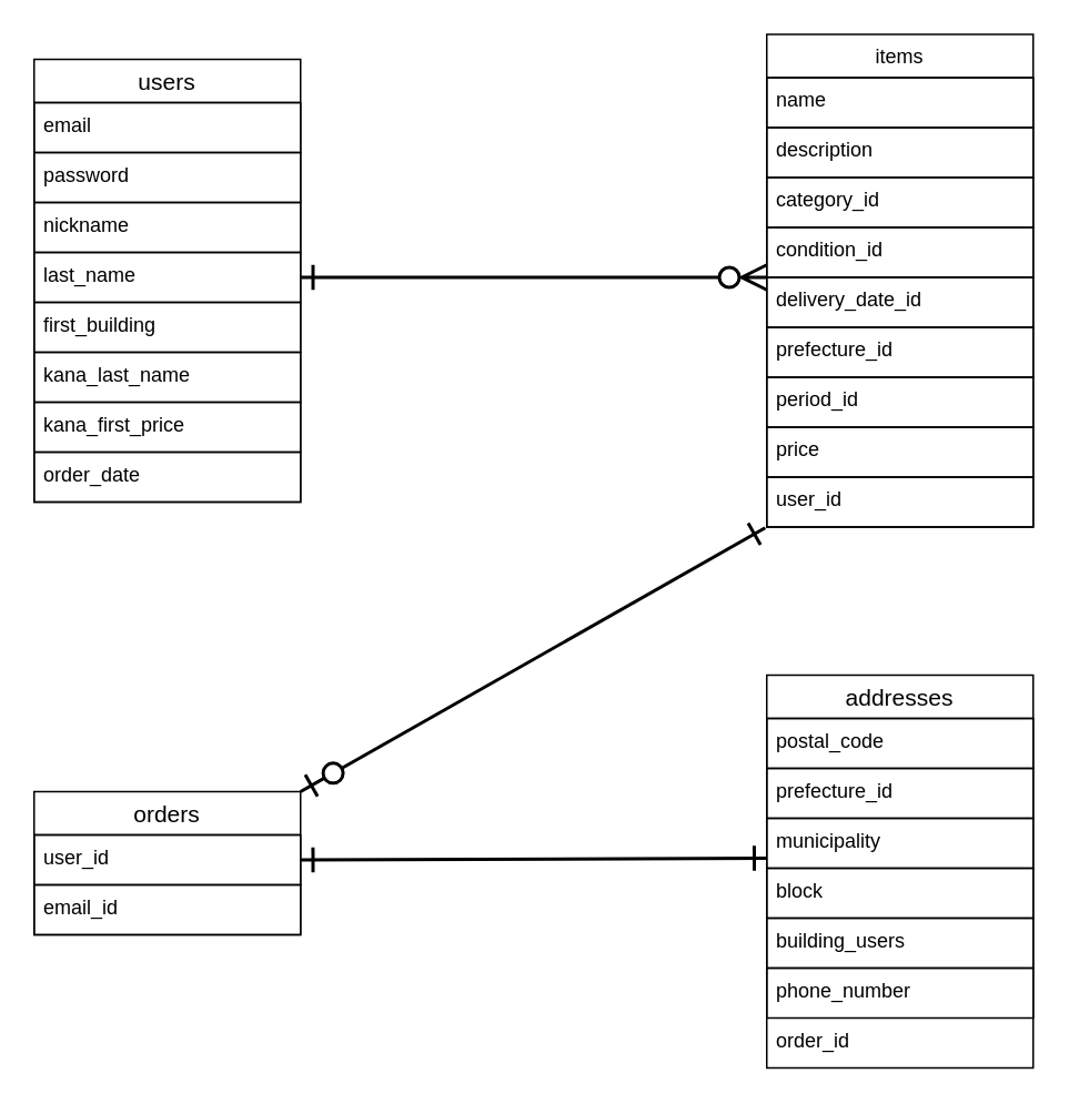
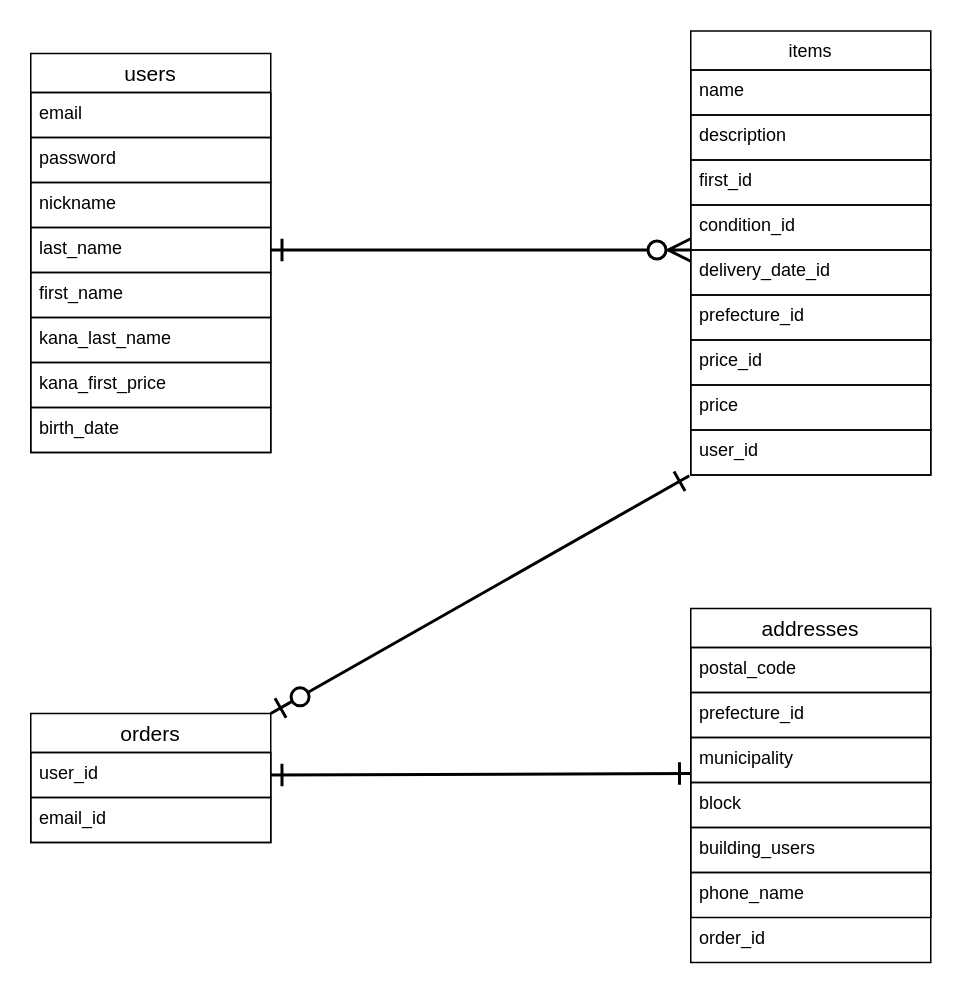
  <mxCell id="0" />
  <mxCell id="1" parent="0" />
  <mxCell id="2" value="users" style="swimlane;fontStyle=0;childLayout=stackLayout;horizontal=1;startSize=26;horizontalStack=0;resizeParent=1;resizeParentMax=0;resizeLast=0;collapsible=1;marginBottom=0;align=center;fontSize=14;" vertex="1" parent="1"><mxGeometry x="20" y="35" width="160" height="266" as="geometry" /></mxCell>
  <mxCell id="3" value="email" style="text;strokeColor=default;fillColor=none;spacingLeft=4;spacingRight=4;overflow=hidden;rotatable=0;points=[[0,0.5],[1,0.5]];portConstraint=eastwest;fontSize=12;" vertex="1" parent="2"><mxGeometry y="26" width="160" height="30" as="geometry" /></mxCell>
  <mxCell id="4" value="password" style="text;strokeColor=default;fillColor=none;spacingLeft=4;spacingRight=4;overflow=hidden;rotatable=0;points=[[0,0.5],[1,0.5]];portConstraint=eastwest;fontSize=12;" vertex="1" parent="2"><mxGeometry y="56" width="160" height="30" as="geometry" /></mxCell>
  <mxCell id="5" value="nickname" style="text;strokeColor=default;fillColor=none;spacingLeft=4;spacingRight=4;overflow=hidden;rotatable=0;points=[[0,0.5],[1,0.5]];portConstraint=eastwest;fontSize=12;" vertex="1" parent="2"><mxGeometry y="86" width="160" height="30" as="geometry" /></mxCell>
  <mxCell id="6" value="last_name" style="text;strokeColor=default;fillColor=none;spacingLeft=4;spacingRight=4;overflow=hidden;rotatable=0;points=[[0,0.5],[1,0.5]];portConstraint=eastwest;fontSize=12;" vertex="1" parent="2"><mxGeometry y="116" width="160" height="30" as="geometry" /></mxCell>
- <mxCell id="7" value="first_building" style="text;strokeColor=default;fillColor=none;spacingLeft=4;spacingRight=4;overflow=hidden;rotatable=0;points=[[0,0.5],[1,0.5]];portConstraint=eastwest;fontSize=12;" vertex="1" parent="2"><mxGeometry y="146" width="160" height="30" as="geometry" /></mxCell>
+ <mxCell id="7" value="first_name" style="text;strokeColor=default;fillColor=none;spacingLeft=4;spacingRight=4;overflow=hidden;rotatable=0;points=[[0,0.5],[1,0.5]];portConstraint=eastwest;fontSize=12;" vertex="1" parent="2"><mxGeometry y="146" width="160" height="30" as="geometry" /></mxCell>
  <mxCell id="8" value="kana_last_name" style="text;strokeColor=default;fillColor=none;spacingLeft=4;spacingRight=4;overflow=hidden;rotatable=0;points=[[0,0.5],[1,0.5]];portConstraint=eastwest;fontSize=12;" vertex="1" parent="2"><mxGeometry y="176" width="160" height="30" as="geometry" /></mxCell>
  <mxCell id="9" value="kana_first_price" style="text;strokeColor=default;fillColor=none;spacingLeft=4;spacingRight=4;overflow=hidden;rotatable=0;points=[[0,0.5],[1,0.5]];portConstraint=eastwest;fontSize=12;" vertex="1" parent="2"><mxGeometry y="206" width="160" height="30" as="geometry" /></mxCell>
- <mxCell id="10" value="order_date" style="text;strokeColor=default;fillColor=none;spacingLeft=4;spacingRight=4;overflow=hidden;rotatable=0;points=[[0,0.5],[1,0.5]];portConstraint=eastwest;fontSize=12;" vertex="1" parent="2"><mxGeometry y="236" width="160" height="30" as="geometry" /></mxCell>
+ <mxCell id="10" value="birth_date" style="text;strokeColor=default;fillColor=none;spacingLeft=4;spacingRight=4;overflow=hidden;rotatable=0;points=[[0,0.5],[1,0.5]];portConstraint=eastwest;fontSize=12;" vertex="1" parent="2"><mxGeometry y="236" width="160" height="30" as="geometry" /></mxCell>
  <mxCell id="11" value="items" style="swimlane;fontStyle=0;childLayout=stackLayout;horizontal=1;startSize=26;horizontalStack=0;resizeParent=1;resizeParentMax=0;resizeLast=0;collapsible=1;marginBottom=0;align=center;fontSize=12;" vertex="1" parent="1"><mxGeometry x="460" y="20" width="160" height="296" as="geometry" /></mxCell>
  <mxCell id="12" value="name" style="text;strokeColor=default;fillColor=none;spacingLeft=4;spacingRight=4;overflow=hidden;rotatable=0;points=[[0,0.5],[1,0.5]];portConstraint=eastwest;fontSize=12;" vertex="1" parent="11"><mxGeometry y="26" width="160" height="30" as="geometry" /></mxCell>
  <mxCell id="13" value="description" style="text;strokeColor=default;fillColor=none;spacingLeft=4;spacingRight=4;overflow=hidden;rotatable=0;points=[[0,0.5],[1,0.5]];portConstraint=eastwest;fontSize=12;" vertex="1" parent="11"><mxGeometry y="56" width="160" height="30" as="geometry" /></mxCell>
- <mxCell id="14" value="category_id" style="text;strokeColor=default;fillColor=none;spacingLeft=4;spacingRight=4;overflow=hidden;rotatable=0;points=[[0,0.5],[1,0.5]];portConstraint=eastwest;fontSize=12;" vertex="1" parent="11"><mxGeometry y="86" width="160" height="30" as="geometry" /></mxCell>
+ <mxCell id="14" value="first_id" style="text;strokeColor=default;fillColor=none;spacingLeft=4;spacingRight=4;overflow=hidden;rotatable=0;points=[[0,0.5],[1,0.5]];portConstraint=eastwest;fontSize=12;" vertex="1" parent="11"><mxGeometry y="86" width="160" height="30" as="geometry" /></mxCell>
  <mxCell id="15" value="condition_id" style="text;strokeColor=default;fillColor=none;spacingLeft=4;spacingRight=4;overflow=hidden;rotatable=0;points=[[0,0.5],[1,0.5]];portConstraint=eastwest;fontSize=12;" vertex="1" parent="11"><mxGeometry y="116" width="160" height="30" as="geometry" /></mxCell>
  <mxCell id="16" value="delivery_date_id" style="text;strokeColor=default;fillColor=none;spacingLeft=4;spacingRight=4;overflow=hidden;rotatable=0;points=[[0,0.5],[1,0.5]];portConstraint=eastwest;fontSize=12;" vertex="1" parent="11"><mxGeometry y="146" width="160" height="30" as="geometry" /></mxCell>
  <mxCell id="17" value="prefecture_id" style="text;strokeColor=default;fillColor=none;spacingLeft=4;spacingRight=4;overflow=hidden;rotatable=0;points=[[0,0.5],[1,0.5]];portConstraint=eastwest;fontSize=12;" vertex="1" parent="11"><mxGeometry y="176" width="160" height="30" as="geometry" /></mxCell>
- <mxCell id="18" value="period_id" style="text;strokeColor=default;fillColor=none;spacingLeft=4;spacingRight=4;overflow=hidden;rotatable=0;points=[[0,0.5],[1,0.5]];portConstraint=eastwest;fontSize=12;" vertex="1" parent="11"><mxGeometry y="206" width="160" height="30" as="geometry" /></mxCell>
+ <mxCell id="18" value="price_id" style="text;strokeColor=default;fillColor=none;spacingLeft=4;spacingRight=4;overflow=hidden;rotatable=0;points=[[0,0.5],[1,0.5]];portConstraint=eastwest;fontSize=12;" vertex="1" parent="11"><mxGeometry y="206" width="160" height="30" as="geometry" /></mxCell>
  <mxCell id="19" value="price" style="text;strokeColor=default;fillColor=none;spacingLeft=4;spacingRight=4;overflow=hidden;rotatable=0;points=[[0,0.5],[1,0.5]];portConstraint=eastwest;fontSize=12;" vertex="1" parent="11"><mxGeometry y="236" width="160" height="30" as="geometry" /></mxCell>
  <mxCell id="20" value="user_id" style="text;strokeColor=default;fillColor=none;spacingLeft=4;spacingRight=4;overflow=hidden;rotatable=0;points=[[0,0.5],[1,0.5]];portConstraint=eastwest;fontSize=12;" vertex="1" parent="11"><mxGeometry y="266" width="160" height="30" as="geometry" /></mxCell>
  <mxCell id="21" style="edgeStyle=none;html=1;exitX=1;exitY=0.5;exitDx=0;exitDy=0;startArrow=ERone;startFill=0;rounded=1;endArrow=ERzeroToMany;endFill=0;sourcePerimeterSpacing=0;strokeWidth=2;jumpSize=6;startSize=12;endSize=12;" edge="1" parent="1" source="6"><mxGeometry relative="1" as="geometry"><mxPoint x="460" y="166" as="targetPoint" /></mxGeometry></mxCell>
  <mxCell id="22" value="addresses" style="swimlane;fontStyle=0;childLayout=stackLayout;horizontal=1;startSize=26;horizontalStack=0;resizeParent=1;resizeParentMax=0;resizeLast=0;collapsible=1;marginBottom=0;align=center;fontSize=14;labelBackgroundColor=none;strokeColor=default;" vertex="1" parent="1"><mxGeometry x="460" y="405" width="160" height="236" as="geometry" /></mxCell>
  <mxCell id="23" value="postal_code" style="text;strokeColor=default;fillColor=none;spacingLeft=4;spacingRight=4;overflow=hidden;rotatable=0;points=[[0,0.5],[1,0.5]];portConstraint=eastwest;fontSize=12;labelBackgroundColor=none;" vertex="1" parent="22"><mxGeometry y="26" width="160" height="30" as="geometry" /></mxCell>
  <mxCell id="24" value="prefecture_id" style="text;strokeColor=default;fillColor=none;spacingLeft=4;spacingRight=4;overflow=hidden;rotatable=0;points=[[0,0.5],[1,0.5]];portConstraint=eastwest;fontSize=12;labelBackgroundColor=none;" vertex="1" parent="22"><mxGeometry y="56" width="160" height="30" as="geometry" /></mxCell>
  <mxCell id="25" value="municipality" style="text;strokeColor=default;fillColor=none;spacingLeft=4;spacingRight=4;overflow=hidden;rotatable=0;points=[[0,0.5],[1,0.5]];portConstraint=eastwest;fontSize=12;labelBackgroundColor=none;" vertex="1" parent="22"><mxGeometry y="86" width="160" height="30" as="geometry" /></mxCell>
  <mxCell id="26" value="block" style="text;strokeColor=default;fillColor=none;spacingLeft=4;spacingRight=4;overflow=hidden;rotatable=0;points=[[0,0.5],[1,0.5]];portConstraint=eastwest;fontSize=12;labelBackgroundColor=none;" vertex="1" parent="22"><mxGeometry y="116" width="160" height="30" as="geometry" /></mxCell>
  <mxCell id="27" value="building_users" style="text;strokeColor=default;fillColor=none;spacingLeft=4;spacingRight=4;overflow=hidden;rotatable=0;points=[[0,0.5],[1,0.5]];portConstraint=eastwest;fontSize=12;labelBackgroundColor=none;" vertex="1" parent="22"><mxGeometry y="146" width="160" height="30" as="geometry" /></mxCell>
- <mxCell id="28" value="phone_number" style="text;strokeColor=default;fillColor=none;spacingLeft=4;spacingRight=4;overflow=hidden;rotatable=0;points=[[0,0.5],[1,0.5]];portConstraint=eastwest;fontSize=12;labelBackgroundColor=none;" vertex="1" parent="22"><mxGeometry y="176" width="160" height="30" as="geometry" /></mxCell>
+ <mxCell id="28" value="phone_name" style="text;strokeColor=default;fillColor=none;spacingLeft=4;spacingRight=4;overflow=hidden;rotatable=0;points=[[0,0.5],[1,0.5]];portConstraint=eastwest;fontSize=12;labelBackgroundColor=none;" vertex="1" parent="22"><mxGeometry y="176" width="160" height="30" as="geometry" /></mxCell>
  <mxCell id="29" value="order_id" style="text;strokeColor=none;fillColor=none;spacingLeft=4;spacingRight=4;overflow=hidden;rotatable=0;points=[[0,0.5],[1,0.5]];portConstraint=eastwest;fontSize=12;labelBackgroundColor=none;" vertex="1" parent="22"><mxGeometry y="206" width="160" height="30" as="geometry" /></mxCell>
  <mxCell id="30" value="" style="endArrow=ERone;html=1;rounded=0;strokeWidth=2;fontSize=12;startSize=12;endSize=12;sourcePerimeterSpacing=0;jumpSize=6;startArrow=ERone;startFill=0;endFill=0;entryX=1;entryY=0.5;entryDx=0;entryDy=0;" edge="1" parent="1" target="32"><mxGeometry relative="1" as="geometry"><mxPoint x="460" y="515" as="sourcePoint" /><mxPoint x="460" y="315" as="targetPoint" /></mxGeometry></mxCell>
  <mxCell id="31" value="orders" style="swimlane;fontStyle=0;childLayout=stackLayout;horizontal=1;startSize=26;horizontalStack=0;resizeParent=1;resizeParentMax=0;resizeLast=0;collapsible=1;marginBottom=0;align=center;fontSize=14;labelBackgroundColor=none;strokeColor=default;" vertex="1" parent="1"><mxGeometry x="20" y="475" width="160" height="86" as="geometry" /></mxCell>
  <mxCell id="32" value="user_id" style="text;strokeColor=default;fillColor=none;spacingLeft=4;spacingRight=4;overflow=hidden;rotatable=0;points=[[0,0.5],[1,0.5]];portConstraint=eastwest;fontSize=12;labelBackgroundColor=none;" vertex="1" parent="31"><mxGeometry y="26" width="160" height="30" as="geometry" /></mxCell>
  <mxCell id="33" value="email_id" style="text;strokeColor=default;fillColor=none;spacingLeft=4;spacingRight=4;overflow=hidden;rotatable=0;points=[[0,0.5],[1,0.5]];portConstraint=eastwest;fontSize=12;labelBackgroundColor=none;" vertex="1" parent="31"><mxGeometry y="56" width="160" height="30" as="geometry" /></mxCell>
  <mxCell id="34" value="" style="endArrow=ERzeroToOne;html=1;rounded=0;strokeWidth=2;fontSize=12;startSize=12;endSize=12;sourcePerimeterSpacing=0;jumpSize=6;startArrow=ERone;startFill=0;endFill=0;entryX=1;entryY=0;entryDx=0;entryDy=0;exitX=-0.006;exitY=1.017;exitDx=0;exitDy=0;exitPerimeter=0;" edge="1" parent="1" source="20" target="31"><mxGeometry relative="1" as="geometry"><mxPoint x="360" y="295" as="sourcePoint" /><mxPoint x="640" y="295" as="targetPoint" /></mxGeometry></mxCell>
